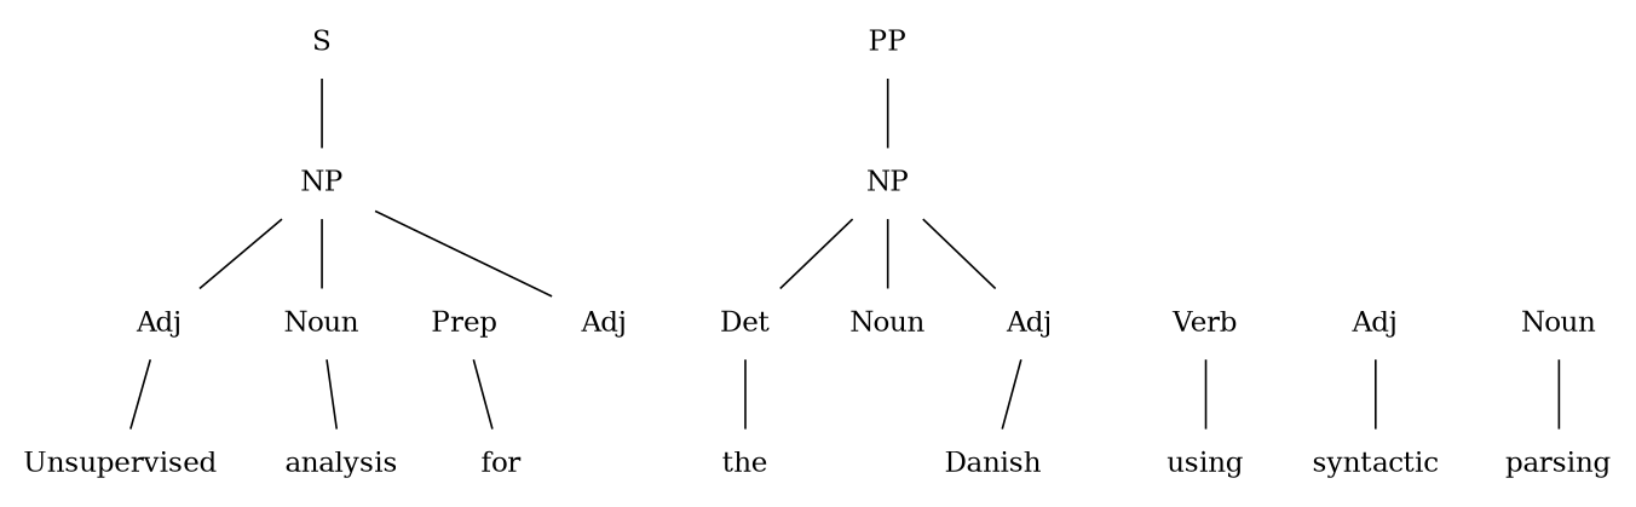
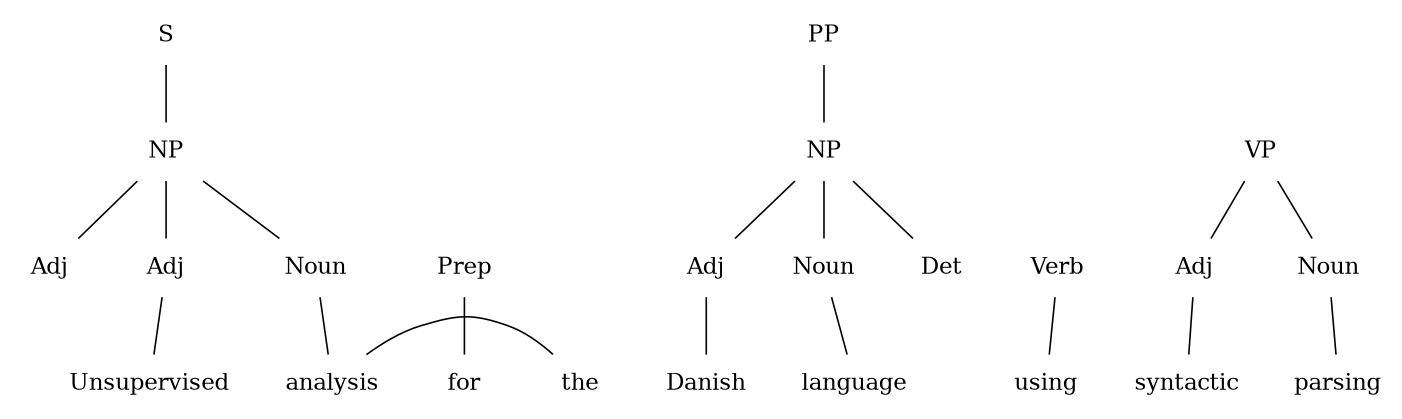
  graph {
    node [shape=none]
    Unsupervised
    analysis
    for
    the
    Danish
+   language
    using
    syntactic
    parsing
    n10 [label=Noun]
    n11 [label=Noun]
    n12 [label=Noun]
    n13 [label=Adj]
    n14 [label=Adj]
    n15 [label=Adj]
    n16 [label=Adj]
    n17 [label=NP]
    n18 [label=NP]
    Det
    Prep
    Verb
+   VP
    PP
    S
    subgraph sub_1 {
      rank=same
      Unsupervised
      analysis
      for
      the
      Danish
+     language
      using
      syntactic
      parsing
    }
    analysis -- for [style=invis]
    for -- the [style=invis]
    the -- Danish [style=invis]
+   Danish -- language [style=invis]
+   language -- using [style=invis]
    using -- syntactic [style=invis]
    syntactic -- parsing [style=invis]
    n10 -- analysis
+   n11 -- language
    n12 -- parsing
    n13 -- Unsupervised
    n15 -- Danish
    n16 -- syntactic
    n17 -- n10
    n17 -- n13
    n17 -- n14
    n18 -- n11
    n18 -- n15
    n18 -- Det
-   Det -- the
+   analysis -- the
    Prep -- for
    Verb -- using
+   VP -- n12
+   VP -- n16
    PP -- n18
    S -- n17
  }
